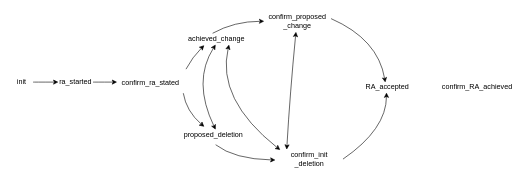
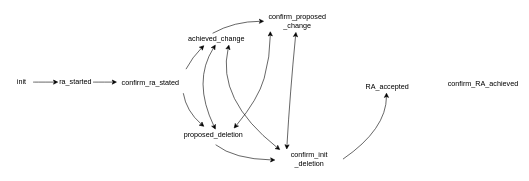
  <mxCell id="0" />
  <mxCell id="1" parent="0" />
  <mxCell id="2" style="orthogonalLoop=1;jettySize=auto;html=1;curved=1;sourcePerimeterSpacing=5;targetPerimeterSpacing=5;" parent="1" edge="1"><mxGeometry relative="1" as="geometry"><mxPoint x="54.5" y="136.5" as="sourcePoint" /><mxPoint x="96.5" y="136.5" as="targetPoint" /></mxGeometry></mxCell>
- <mxCell id="3" style="orthogonalLoop=1;jettySize=auto;html=1;curved=1;sourcePerimeterSpacing=5;targetPerimeterSpacing=5;entryX=0.467;entryY=0.1;entryDx=0;entryDy=0;entryPerimeter=0;exitX=1.014;exitY=0.352;exitDx=0;exitDy=0;exitPerimeter=0;" parent="1" source="14" target="17" edge="1"><mxGeometry relative="1" as="geometry"><Array as="points"><mxPoint x="630" y="65" /></Array><mxPoint x="590" y="40.337" as="sourcePoint" /><mxPoint x="661.355" y="89.67" as="targetPoint" /></mxGeometry></mxCell>
  <mxCell id="4" style="orthogonalLoop=1;jettySize=auto;html=1;curved=1;sourcePerimeterSpacing=5;targetPerimeterSpacing=5;" parent="1" edge="1"><mxGeometry relative="1" as="geometry"><Array as="points"><mxPoint x="320" y="95" /></Array><mxPoint x="309.5" y="114.909" as="sourcePoint" /><mxPoint x="340" y="75" as="targetPoint" /></mxGeometry></mxCell>
  <mxCell id="5" style="orthogonalLoop=1;jettySize=auto;html=1;curved=1;sourcePerimeterSpacing=5;targetPerimeterSpacing=5;" parent="1" edge="1"><mxGeometry relative="1" as="geometry"><mxPoint x="154.5" y="136.5" as="sourcePoint" /><mxPoint x="194.5" y="136.5" as="targetPoint" /></mxGeometry></mxCell>
  <mxCell id="6" style="orthogonalLoop=1;jettySize=auto;html=1;curved=1;sourcePerimeterSpacing=5;targetPerimeterSpacing=5;exitX=0.445;exitY=0;exitDx=0;exitDy=0;exitPerimeter=0;" parent="1" source="9" edge="1"><mxGeometry relative="1" as="geometry"><Array as="points"><mxPoint x="390" y="35" /></Array><mxPoint x="409.5" y="69.583" as="sourcePoint" /><mxPoint x="440" y="35" as="targetPoint" /></mxGeometry></mxCell>
  <mxCell id="7" style="orthogonalLoop=1;jettySize=auto;html=1;curved=1;sourcePerimeterSpacing=5;targetPerimeterSpacing=5;exitX=0.536;exitY=1.3;exitDx=0;exitDy=0;exitPerimeter=0;entryX=-0.012;entryY=0.55;entryDx=0;entryDy=0;entryPerimeter=0;" parent="1" source="16" target="15" edge="1"><mxGeometry relative="1" as="geometry"><mxPoint x="545.5" y="136" as="sourcePoint" /><mxPoint x="607.5" y="136" as="targetPoint" /><Array as="points"><mxPoint x="390" y="265" /></Array></mxGeometry></mxCell>
  <mxCell id="8" style="orthogonalLoop=1;jettySize=auto;html=1;curved=1;sourcePerimeterSpacing=5;targetPerimeterSpacing=5;exitX=1.013;exitY=0.5;exitDx=0;exitDy=0;exitPerimeter=0;entryX=0.489;entryY=0.95;entryDx=0;entryDy=0;entryPerimeter=0;" parent="1" source="15" target="17" edge="1"><mxGeometry relative="1" as="geometry"><mxPoint x="767.5" y="136" as="sourcePoint" /><mxPoint x="819.5" y="136" as="targetPoint" /><Array as="points"><mxPoint x="644" y="215" /></Array></mxGeometry></mxCell>
  <mxCell id="9" value="achieved_change" style="text;html=1;align=center;verticalAlign=middle;resizable=0;points=[];autosize=1;strokeColor=none;" vertex="1" parent="1"><mxGeometry x="305" y="55" width="110" height="20" as="geometry" /></mxCell>
  <mxCell id="10" value="init" style="text;html=1;align=center;verticalAlign=middle;resizable=0;points=[];autosize=1;strokeColor=none;" vertex="1" parent="1"><mxGeometry x="20" y="125.5" width="30" height="20" as="geometry" /></mxCell>
  <mxCell id="11" value="ra_started" style="text;html=1;align=center;verticalAlign=middle;resizable=0;points=[];autosize=1;strokeColor=none;" vertex="1" parent="1"><mxGeometry x="90" y="125.5" width="70" height="20" as="geometry" /></mxCell>
  <mxCell id="12" value="confirm_ra_stated" style="text;html=1;align=center;verticalAlign=middle;resizable=0;points=[];autosize=1;strokeColor=none;" vertex="1" parent="1"><mxGeometry x="195" y="126.5" width="110" height="20" as="geometry" /></mxCell>
  <mxCell id="13" style="orthogonalLoop=1;jettySize=auto;html=1;curved=1;sourcePerimeterSpacing=5;targetPerimeterSpacing=5;" edge="1" parent="1"><mxGeometry relative="1" as="geometry"><Array as="points"><mxPoint x="310" y="185" /></Array><mxPoint x="305" y="155.004" as="sourcePoint" /><mxPoint x="340" y="211" as="targetPoint" /></mxGeometry></mxCell>
  <mxCell id="14" value="confirm_proposed&lt;br&gt;_change" style="text;html=1;align=center;verticalAlign=middle;resizable=0;points=[];autosize=1;strokeColor=none;" vertex="1" parent="1"><mxGeometry x="440" y="20" width="110" height="30" as="geometry" /></mxCell>
  <mxCell id="15" value="confirm_init&lt;br&gt;_deletion" style="text;html=1;align=center;verticalAlign=middle;resizable=0;points=[];autosize=1;strokeColor=none;" vertex="1" parent="1"><mxGeometry x="460" y="250" width="110" height="30" as="geometry" /></mxCell>
  <mxCell id="16" value="proposed_deletion" style="text;html=1;align=center;verticalAlign=middle;resizable=0;points=[];autosize=1;strokeColor=none;" vertex="1" parent="1"><mxGeometry x="300" y="215" width="110" height="20" as="geometry" /></mxCell>
  <mxCell id="17" value="RA_accepted" style="text;html=1;align=center;verticalAlign=middle;resizable=0;points=[];autosize=1;strokeColor=none;" vertex="1" parent="1"><mxGeometry x="600" y="135" width="90" height="20" as="geometry" /></mxCell>
- <mxCell id="18" value="confirm_RA_achieved" style="text;html=1;align=center;verticalAlign=middle;resizable=0;points=[];autosize=1;strokeColor=none;" vertex="1" parent="1"><mxGeometry x="730" y="135" width="130" height="20" as="geometry" /></mxCell>
+ <mxCell id="18" value="confirm_RA_achieved" style="text;html=1;align=center;verticalAlign=middle;resizable=0;points=[];autosize=1;strokeColor=none;" vertex="1" parent="1"><mxGeometry x="740" y="130" width="130" height="20" as="geometry" /></mxCell>
  <mxCell id="19" style="orthogonalLoop=1;jettySize=auto;html=1;curved=1;sourcePerimeterSpacing=5;targetPerimeterSpacing=5;entryX=0.491;entryY=0.945;entryDx=0;entryDy=0;entryPerimeter=0;exitX=0.536;exitY=0.04;exitDx=0;exitDy=0;exitPerimeter=0;startArrow=classic;startFill=1;" edge="1" parent="1" source="16" target="9"><mxGeometry relative="1" as="geometry"><Array as="points"><mxPoint x="320" y="135" /></Array><mxPoint x="373" y="220" as="sourcePoint" /><mxPoint x="373.25" y="220" as="targetPoint" /></mxGeometry></mxCell>
  <mxCell id="20" style="orthogonalLoop=1;jettySize=auto;html=1;curved=1;sourcePerimeterSpacing=5;targetPerimeterSpacing=5;exitX=0.061;exitY=-0.007;exitDx=0;exitDy=0;exitPerimeter=0;entryX=0.694;entryY=0.945;entryDx=0;entryDy=0;entryPerimeter=0;startArrow=classic;startFill=1;" edge="1" parent="1" source="15" target="9"><mxGeometry relative="1" as="geometry"><Array as="points"><mxPoint x="360" y="165" /></Array><mxPoint x="381.83" y="224.86" as="sourcePoint" /><mxPoint x="467.08" y="56.28" as="targetPoint" /></mxGeometry></mxCell>
+ <mxCell id="21" style="orthogonalLoop=1;jettySize=auto;html=1;curved=1;sourcePerimeterSpacing=5;targetPerimeterSpacing=5;exitX=0.811;exitY=-0.055;exitDx=0;exitDy=0;exitPerimeter=0;entryX=0.093;entryY=1.047;entryDx=0;entryDy=0;entryPerimeter=0;startArrow=classic;startFill=1;" edge="1" parent="1" source="16" target="14"><mxGeometry relative="1" as="geometry"><Array as="points"><mxPoint x="430" y="165" /><mxPoint x="450" y="95" /></Array><mxPoint x="454.76" y="264.86" as="sourcePoint" /><mxPoint x="391.34" y="83.9" as="targetPoint" /></mxGeometry></mxCell>
  <mxCell id="22" style="orthogonalLoop=1;jettySize=auto;html=1;curved=1;sourcePerimeterSpacing=5;targetPerimeterSpacing=5;exitX=0.16;exitY=-0.031;exitDx=0;exitDy=0;exitPerimeter=0;entryX=0.482;entryY=1.087;entryDx=0;entryDy=0;entryPerimeter=0;startArrow=classic;startFill=1;" edge="1" parent="1" source="15" target="14"><mxGeometry relative="1" as="geometry"><Array as="points"><mxPoint x="483" y="155" /></Array><mxPoint x="425" y="212.14" as="sourcePoint" /><mxPoint x="483.11" y="45" as="targetPoint" /></mxGeometry></mxCell>
